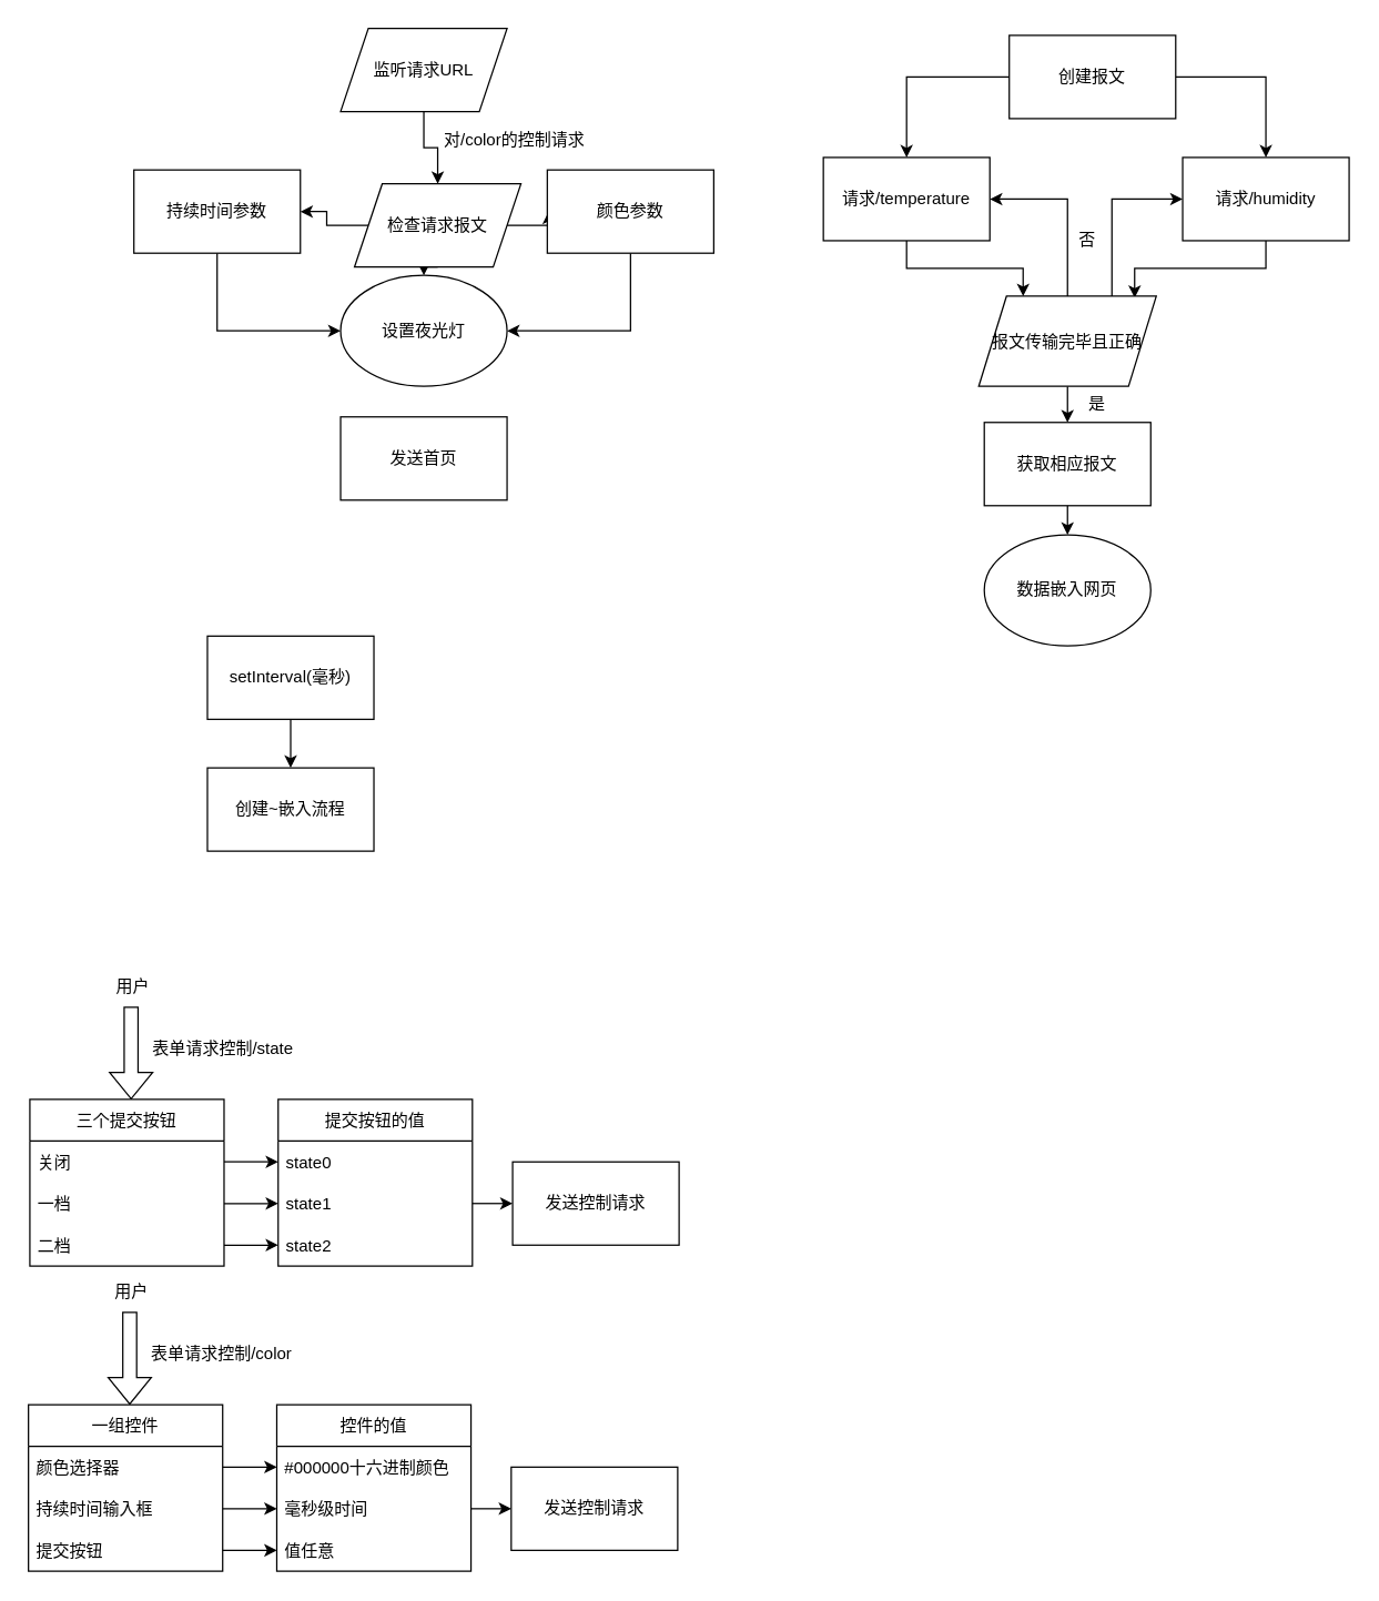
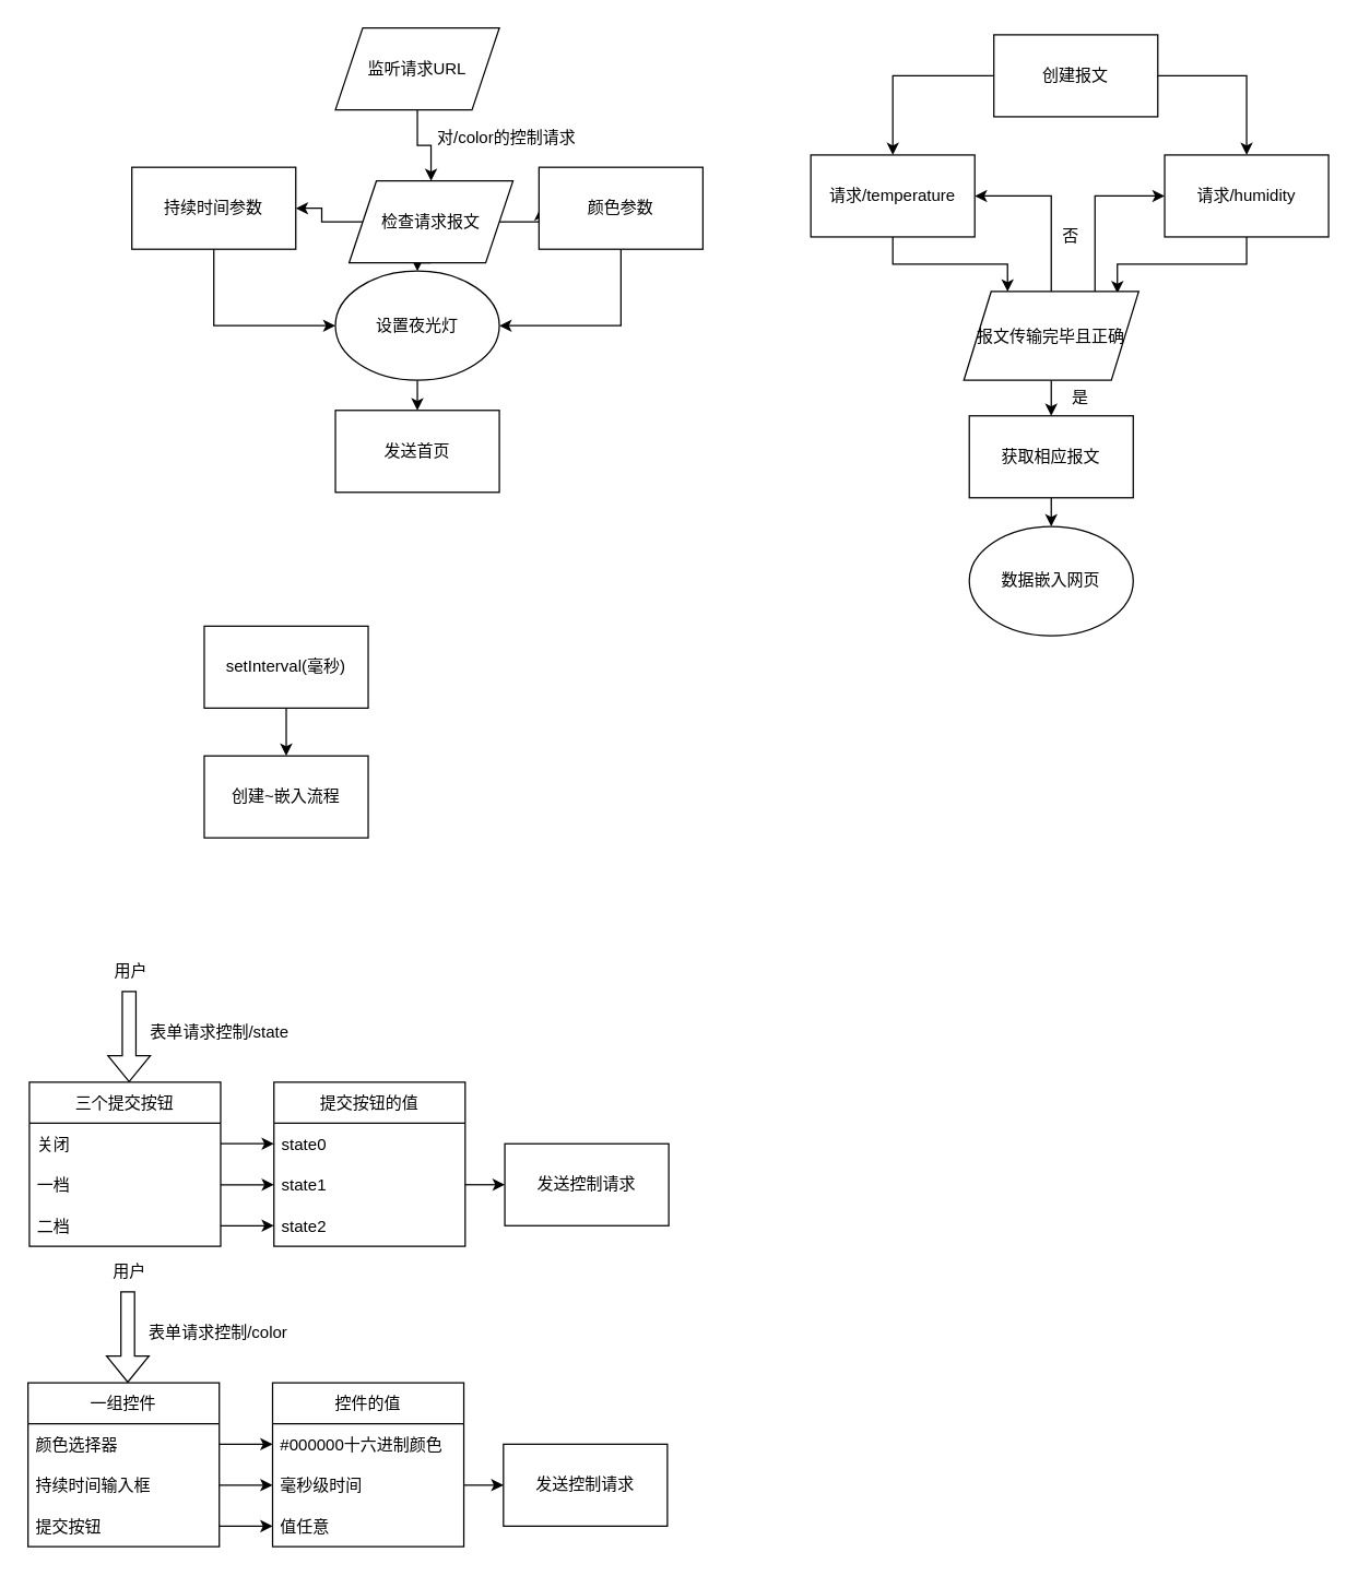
  <mxCell id="0" />
  <mxCell id="1" parent="0" />
  <mxCell id="2" value="" style="edgeStyle=orthogonalEdgeStyle;rounded=0;orthogonalLoop=1;jettySize=auto;html=1;" edge="1" parent="1" source="3" target="7"><mxGeometry relative="1" as="geometry" /></mxCell>
  <mxCell id="3" value="监听请求URL" style="shape=parallelogram;perimeter=parallelogramPerimeter;whiteSpace=wrap;html=1;fixedSize=1;" vertex="1" parent="1"><mxGeometry x="245" y="20" width="120" height="60" as="geometry" /></mxCell>
  <mxCell id="4" value="" style="edgeStyle=orthogonalEdgeStyle;rounded=0;orthogonalLoop=1;jettySize=auto;html=1;" edge="1" parent="1" source="7" target="10"><mxGeometry relative="1" as="geometry" /></mxCell>
  <mxCell id="5" value="" style="edgeStyle=orthogonalEdgeStyle;rounded=0;orthogonalLoop=1;jettySize=auto;html=1;" edge="1" parent="1" source="7" target="12"><mxGeometry relative="1" as="geometry" /></mxCell>
  <mxCell id="6" style="edgeStyle=orthogonalEdgeStyle;rounded=0;orthogonalLoop=1;jettySize=auto;html=1;exitX=0.5;exitY=1;exitDx=0;exitDy=0;entryX=0.5;entryY=0;entryDx=0;entryDy=0;" edge="1" parent="1" source="7" target="14"><mxGeometry relative="1" as="geometry" /></mxCell>
  <mxCell id="7" value="检查请求报文" style="shape=parallelogram;perimeter=parallelogramPerimeter;whiteSpace=wrap;html=1;fixedSize=1;" vertex="1" parent="1"><mxGeometry x="255" y="132" width="120" height="60" as="geometry" /></mxCell>
  <mxCell id="8" value="对/color的控制请求" style="text;html=1;align=center;verticalAlign=middle;resizable=0;points=[];autosize=1;strokeColor=none;fillColor=none;" vertex="1" parent="1"><mxGeometry x="314" y="92" width="112" height="18" as="geometry" /></mxCell>
  <mxCell id="9" style="edgeStyle=orthogonalEdgeStyle;rounded=0;orthogonalLoop=1;jettySize=auto;html=1;exitX=0.5;exitY=1;exitDx=0;exitDy=0;entryX=1;entryY=0.5;entryDx=0;entryDy=0;" edge="1" parent="1" source="10" target="14"><mxGeometry relative="1" as="geometry" /></mxCell>
  <mxCell id="10" value="颜色参数" style="whiteSpace=wrap;html=1;" vertex="1" parent="1"><mxGeometry x="394" y="122" width="120" height="60" as="geometry" /></mxCell>
  <mxCell id="11" style="edgeStyle=orthogonalEdgeStyle;rounded=0;orthogonalLoop=1;jettySize=auto;html=1;exitX=0.5;exitY=1;exitDx=0;exitDy=0;entryX=0;entryY=0.5;entryDx=0;entryDy=0;" edge="1" parent="1" source="12" target="14"><mxGeometry relative="1" as="geometry" /></mxCell>
  <mxCell id="12" value="持续时间参数" style="whiteSpace=wrap;html=1;" vertex="1" parent="1"><mxGeometry x="96" y="122" width="120" height="60" as="geometry" /></mxCell>
+ <mxCell id="13" value="" style="edgeStyle=orthogonalEdgeStyle;rounded=0;orthogonalLoop=1;jettySize=auto;html=1;" edge="1" parent="1" source="14" target="15"><mxGeometry relative="1" as="geometry" /></mxCell>
  <mxCell id="14" value="设置夜光灯" style="ellipse;whiteSpace=wrap;html=1;" vertex="1" parent="1"><mxGeometry x="245" y="198" width="120" height="80" as="geometry" /></mxCell>
  <mxCell id="15" value="发送首页" style="whiteSpace=wrap;html=1;" vertex="1" parent="1"><mxGeometry x="245" y="300" width="120" height="60" as="geometry" /></mxCell>
  <mxCell id="16" style="edgeStyle=orthogonalEdgeStyle;rounded=0;orthogonalLoop=1;jettySize=auto;html=1;exitX=0;exitY=0.5;exitDx=0;exitDy=0;entryX=0.5;entryY=0;entryDx=0;entryDy=0;" edge="1" parent="1" source="18" target="22"><mxGeometry relative="1" as="geometry" /></mxCell>
  <mxCell id="17" style="edgeStyle=orthogonalEdgeStyle;rounded=0;orthogonalLoop=1;jettySize=auto;html=1;exitX=1;exitY=0.5;exitDx=0;exitDy=0;entryX=0.5;entryY=0;entryDx=0;entryDy=0;" edge="1" parent="1" source="18" target="20"><mxGeometry relative="1" as="geometry" /></mxCell>
  <mxCell id="18" value="创建报文" style="rounded=0;whiteSpace=wrap;html=1;" vertex="1" parent="1"><mxGeometry x="727" y="25" width="120" height="60" as="geometry" /></mxCell>
  <mxCell id="19" style="edgeStyle=orthogonalEdgeStyle;rounded=0;orthogonalLoop=1;jettySize=auto;html=1;exitX=0.5;exitY=1;exitDx=0;exitDy=0;entryX=0.878;entryY=0.018;entryDx=0;entryDy=0;entryPerimeter=0;" edge="1" parent="1" source="20" target="26"><mxGeometry relative="1" as="geometry" /></mxCell>
  <mxCell id="20" value="请求/humidity" style="rounded=0;whiteSpace=wrap;html=1;" vertex="1" parent="1"><mxGeometry x="852" y="113" width="120" height="60" as="geometry" /></mxCell>
  <mxCell id="21" style="edgeStyle=orthogonalEdgeStyle;rounded=0;orthogonalLoop=1;jettySize=auto;html=1;exitX=0.5;exitY=1;exitDx=0;exitDy=0;entryX=0.25;entryY=0;entryDx=0;entryDy=0;" edge="1" parent="1" source="22" target="26"><mxGeometry relative="1" as="geometry" /></mxCell>
  <mxCell id="22" value="请求/temperature" style="rounded=0;whiteSpace=wrap;html=1;" vertex="1" parent="1"><mxGeometry x="593" y="113" width="120" height="60" as="geometry" /></mxCell>
  <mxCell id="23" style="edgeStyle=orthogonalEdgeStyle;rounded=0;orthogonalLoop=1;jettySize=auto;html=1;exitX=0.5;exitY=0;exitDx=0;exitDy=0;entryX=1;entryY=0.5;entryDx=0;entryDy=0;" edge="1" parent="1" source="26" target="22"><mxGeometry relative="1" as="geometry" /></mxCell>
  <mxCell id="24" style="edgeStyle=orthogonalEdgeStyle;rounded=0;orthogonalLoop=1;jettySize=auto;html=1;exitX=0.75;exitY=0;exitDx=0;exitDy=0;entryX=0;entryY=0.5;entryDx=0;entryDy=0;" edge="1" parent="1" source="26" target="20"><mxGeometry relative="1" as="geometry" /></mxCell>
  <mxCell id="25" value="" style="edgeStyle=orthogonalEdgeStyle;rounded=0;orthogonalLoop=1;jettySize=auto;html=1;" edge="1" parent="1" source="26" target="29"><mxGeometry relative="1" as="geometry" /></mxCell>
  <mxCell id="26" value="报文传输完毕且正确" style="shape=parallelogram;perimeter=parallelogramPerimeter;whiteSpace=wrap;html=1;fixedSize=1;" vertex="1" parent="1"><mxGeometry x="705" y="213" width="128" height="65" as="geometry" /></mxCell>
  <mxCell id="27" value="否" style="text;html=1;align=center;verticalAlign=middle;resizable=0;points=[];autosize=1;strokeColor=none;fillColor=none;" vertex="1" parent="1"><mxGeometry x="772" y="164" width="22" height="18" as="geometry" /></mxCell>
  <mxCell id="28" style="edgeStyle=orthogonalEdgeStyle;rounded=0;orthogonalLoop=1;jettySize=auto;html=1;exitX=0.5;exitY=1;exitDx=0;exitDy=0;entryX=0.5;entryY=0;entryDx=0;entryDy=0;" edge="1" parent="1" source="29" target="31"><mxGeometry relative="1" as="geometry" /></mxCell>
  <mxCell id="29" value="获取相应报文" style="whiteSpace=wrap;html=1;" vertex="1" parent="1"><mxGeometry x="709" y="304" width="120" height="60" as="geometry" /></mxCell>
  <mxCell id="30" value="是" style="text;html=1;align=center;verticalAlign=middle;resizable=0;points=[];autosize=1;strokeColor=none;fillColor=none;" vertex="1" parent="1"><mxGeometry x="779" y="282" width="22" height="18" as="geometry" /></mxCell>
  <mxCell id="31" value="数据嵌入网页" style="ellipse;whiteSpace=wrap;html=1;" vertex="1" parent="1"><mxGeometry x="709" y="385" width="120" height="80" as="geometry" /></mxCell>
  <mxCell id="32" value="" style="edgeStyle=orthogonalEdgeStyle;rounded=0;orthogonalLoop=1;jettySize=auto;html=1;" edge="1" parent="1" source="33" target="34"><mxGeometry relative="1" as="geometry" /></mxCell>
  <mxCell id="33" value="setInterval(毫秒)" style="rounded=0;whiteSpace=wrap;html=1;" vertex="1" parent="1"><mxGeometry x="149" y="458" width="120" height="60" as="geometry" /></mxCell>
  <mxCell id="34" value="创建~嵌入流程" style="whiteSpace=wrap;html=1;rounded=0;" vertex="1" parent="1"><mxGeometry x="149" y="553" width="120" height="60" as="geometry" /></mxCell>
  <mxCell id="35" value="" style="shape=flexArrow;endArrow=classic;html=1;rounded=0;" edge="1" parent="1"><mxGeometry width="50" height="50" relative="1" as="geometry"><mxPoint x="94" y="725" as="sourcePoint" /><mxPoint x="94" y="792" as="targetPoint" /></mxGeometry></mxCell>
  <mxCell id="36" value="用户" style="text;html=1;align=center;verticalAlign=middle;resizable=0;points=[];autosize=1;strokeColor=none;fillColor=none;" vertex="1" parent="1"><mxGeometry x="78" y="702" width="34" height="18" as="geometry" /></mxCell>
  <mxCell id="37" value="表单请求控制/state" style="text;html=1;align=center;verticalAlign=middle;resizable=0;points=[];autosize=1;strokeColor=none;fillColor=none;" vertex="1" parent="1"><mxGeometry x="104" y="747" width="112" height="18" as="geometry" /></mxCell>
  <mxCell id="38" value="三个提交按钮" style="swimlane;fontStyle=0;childLayout=stackLayout;horizontal=1;startSize=30;horizontalStack=0;resizeParent=1;resizeParentMax=0;resizeLast=0;collapsible=1;marginBottom=0;" vertex="1" parent="1"><mxGeometry x="21" y="792" width="140" height="120" as="geometry" /></mxCell>
  <mxCell id="39" value="关闭" style="text;strokeColor=none;fillColor=none;align=left;verticalAlign=middle;spacingLeft=4;spacingRight=4;overflow=hidden;points=[[0,0.5],[1,0.5]];portConstraint=eastwest;rotatable=0;" vertex="1" parent="38"><mxGeometry y="30" width="140" height="30" as="geometry" /></mxCell>
  <mxCell id="40" value="一档" style="text;strokeColor=none;fillColor=none;align=left;verticalAlign=middle;spacingLeft=4;spacingRight=4;overflow=hidden;points=[[0,0.5],[1,0.5]];portConstraint=eastwest;rotatable=0;" vertex="1" parent="38"><mxGeometry y="60" width="140" height="30" as="geometry" /></mxCell>
  <mxCell id="41" value="二档" style="text;strokeColor=none;fillColor=none;align=left;verticalAlign=middle;spacingLeft=4;spacingRight=4;overflow=hidden;points=[[0,0.5],[1,0.5]];portConstraint=eastwest;rotatable=0;" vertex="1" parent="38"><mxGeometry y="90" width="140" height="30" as="geometry" /></mxCell>
  <mxCell id="42" value="提交按钮的值" style="swimlane;fontStyle=0;childLayout=stackLayout;horizontal=1;startSize=30;horizontalStack=0;resizeParent=1;resizeParentMax=0;resizeLast=0;collapsible=1;marginBottom=0;" vertex="1" parent="1"><mxGeometry x="200" y="792" width="140" height="120" as="geometry" /></mxCell>
  <mxCell id="43" value="state0    " style="text;strokeColor=none;fillColor=none;align=left;verticalAlign=middle;spacingLeft=4;spacingRight=4;overflow=hidden;points=[[0,0.5],[1,0.5]];portConstraint=eastwest;rotatable=0;" vertex="1" parent="42"><mxGeometry y="30" width="140" height="30" as="geometry" /></mxCell>
  <mxCell id="44" value="state1" style="text;strokeColor=none;fillColor=none;align=left;verticalAlign=middle;spacingLeft=4;spacingRight=4;overflow=hidden;points=[[0,0.5],[1,0.5]];portConstraint=eastwest;rotatable=0;" vertex="1" parent="42"><mxGeometry y="60" width="140" height="30" as="geometry" /></mxCell>
  <mxCell id="45" value="state2" style="text;strokeColor=none;fillColor=none;align=left;verticalAlign=middle;spacingLeft=4;spacingRight=4;overflow=hidden;points=[[0,0.5],[1,0.5]];portConstraint=eastwest;rotatable=0;" vertex="1" parent="42"><mxGeometry y="90" width="140" height="30" as="geometry" /></mxCell>
  <mxCell id="46" value="发送控制请求" style="rounded=0;whiteSpace=wrap;html=1;" vertex="1" parent="1"><mxGeometry x="369" y="837" width="120" height="60" as="geometry" /></mxCell>
  <mxCell id="47" style="edgeStyle=orthogonalEdgeStyle;rounded=0;orthogonalLoop=1;jettySize=auto;html=1;exitX=1;exitY=0.5;exitDx=0;exitDy=0;entryX=0;entryY=0.5;entryDx=0;entryDy=0;" edge="1" parent="1" source="44" target="46"><mxGeometry relative="1" as="geometry" /></mxCell>
  <mxCell id="48" style="edgeStyle=orthogonalEdgeStyle;rounded=0;orthogonalLoop=1;jettySize=auto;html=1;exitX=1;exitY=0.5;exitDx=0;exitDy=0;entryX=0;entryY=0.5;entryDx=0;entryDy=0;" edge="1" parent="1" source="39" target="43"><mxGeometry relative="1" as="geometry" /></mxCell>
  <mxCell id="49" style="edgeStyle=orthogonalEdgeStyle;rounded=0;orthogonalLoop=1;jettySize=auto;html=1;exitX=1;exitY=0.5;exitDx=0;exitDy=0;entryX=0;entryY=0.5;entryDx=0;entryDy=0;" edge="1" parent="1" source="40" target="44"><mxGeometry relative="1" as="geometry" /></mxCell>
  <mxCell id="50" style="edgeStyle=orthogonalEdgeStyle;rounded=0;orthogonalLoop=1;jettySize=auto;html=1;exitX=1;exitY=0.5;exitDx=0;exitDy=0;entryX=0;entryY=0.5;entryDx=0;entryDy=0;" edge="1" parent="1" source="41" target="45"><mxGeometry relative="1" as="geometry" /></mxCell>
  <mxCell id="51" value="" style="shape=flexArrow;endArrow=classic;html=1;rounded=0;" edge="1" parent="1"><mxGeometry width="50" height="50" relative="1" as="geometry"><mxPoint x="93" y="945" as="sourcePoint" /><mxPoint x="93" y="1012" as="targetPoint" /></mxGeometry></mxCell>
  <mxCell id="52" value="用户" style="text;html=1;align=center;verticalAlign=middle;resizable=0;points=[];autosize=1;strokeColor=none;fillColor=none;" vertex="1" parent="1"><mxGeometry x="77" y="922" width="34" height="18" as="geometry" /></mxCell>
  <mxCell id="53" value="表单请求控制/color" style="text;html=1;align=center;verticalAlign=middle;resizable=0;points=[];autosize=1;strokeColor=none;fillColor=none;" vertex="1" parent="1"><mxGeometry x="103" y="967" width="112" height="18" as="geometry" /></mxCell>
  <mxCell id="54" value="一组控件" style="swimlane;fontStyle=0;childLayout=stackLayout;horizontal=1;startSize=30;horizontalStack=0;resizeParent=1;resizeParentMax=0;resizeLast=0;collapsible=1;marginBottom=0;" vertex="1" parent="1"><mxGeometry x="20" y="1012" width="140" height="120" as="geometry" /></mxCell>
  <mxCell id="55" value="颜色选择器" style="text;strokeColor=none;fillColor=none;align=left;verticalAlign=middle;spacingLeft=4;spacingRight=4;overflow=hidden;points=[[0,0.5],[1,0.5]];portConstraint=eastwest;rotatable=0;" vertex="1" parent="54"><mxGeometry y="30" width="140" height="30" as="geometry" /></mxCell>
  <mxCell id="56" value="持续时间输入框" style="text;strokeColor=none;fillColor=none;align=left;verticalAlign=middle;spacingLeft=4;spacingRight=4;overflow=hidden;points=[[0,0.5],[1,0.5]];portConstraint=eastwest;rotatable=0;" vertex="1" parent="54"><mxGeometry y="60" width="140" height="30" as="geometry" /></mxCell>
  <mxCell id="57" value="提交按钮" style="text;strokeColor=none;fillColor=none;align=left;verticalAlign=middle;spacingLeft=4;spacingRight=4;overflow=hidden;points=[[0,0.5],[1,0.5]];portConstraint=eastwest;rotatable=0;" vertex="1" parent="54"><mxGeometry y="90" width="140" height="30" as="geometry" /></mxCell>
  <mxCell id="58" value="控件的值" style="swimlane;fontStyle=0;childLayout=stackLayout;horizontal=1;startSize=30;horizontalStack=0;resizeParent=1;resizeParentMax=0;resizeLast=0;collapsible=1;marginBottom=0;" vertex="1" parent="1"><mxGeometry x="199" y="1012" width="140" height="120" as="geometry" /></mxCell>
  <mxCell id="59" value="#000000十六进制颜色" style="text;strokeColor=none;fillColor=none;align=left;verticalAlign=middle;spacingLeft=4;spacingRight=4;overflow=hidden;points=[[0,0.5],[1,0.5]];portConstraint=eastwest;rotatable=0;" vertex="1" parent="58"><mxGeometry y="30" width="140" height="30" as="geometry" /></mxCell>
  <mxCell id="60" value="毫秒级时间" style="text;strokeColor=none;fillColor=none;align=left;verticalAlign=middle;spacingLeft=4;spacingRight=4;overflow=hidden;points=[[0,0.5],[1,0.5]];portConstraint=eastwest;rotatable=0;" vertex="1" parent="58"><mxGeometry y="60" width="140" height="30" as="geometry" /></mxCell>
  <mxCell id="61" value="值任意" style="text;strokeColor=none;fillColor=none;align=left;verticalAlign=middle;spacingLeft=4;spacingRight=4;overflow=hidden;points=[[0,0.5],[1,0.5]];portConstraint=eastwest;rotatable=0;" vertex="1" parent="58"><mxGeometry y="90" width="140" height="30" as="geometry" /></mxCell>
  <mxCell id="62" value="发送控制请求" style="rounded=0;whiteSpace=wrap;html=1;" vertex="1" parent="1"><mxGeometry x="368" y="1057" width="120" height="60" as="geometry" /></mxCell>
  <mxCell id="63" style="edgeStyle=orthogonalEdgeStyle;rounded=0;orthogonalLoop=1;jettySize=auto;html=1;exitX=1;exitY=0.5;exitDx=0;exitDy=0;entryX=0;entryY=0.5;entryDx=0;entryDy=0;" edge="1" parent="1" source="60" target="62"><mxGeometry relative="1" as="geometry" /></mxCell>
  <mxCell id="64" style="edgeStyle=orthogonalEdgeStyle;rounded=0;orthogonalLoop=1;jettySize=auto;html=1;exitX=1;exitY=0.5;exitDx=0;exitDy=0;entryX=0;entryY=0.5;entryDx=0;entryDy=0;" edge="1" parent="1" source="55" target="59"><mxGeometry relative="1" as="geometry" /></mxCell>
  <mxCell id="65" style="edgeStyle=orthogonalEdgeStyle;rounded=0;orthogonalLoop=1;jettySize=auto;html=1;exitX=1;exitY=0.5;exitDx=0;exitDy=0;entryX=0;entryY=0.5;entryDx=0;entryDy=0;" edge="1" parent="1" source="56" target="60"><mxGeometry relative="1" as="geometry" /></mxCell>
  <mxCell id="66" style="edgeStyle=orthogonalEdgeStyle;rounded=0;orthogonalLoop=1;jettySize=auto;html=1;exitX=1;exitY=0.5;exitDx=0;exitDy=0;entryX=0;entryY=0.5;entryDx=0;entryDy=0;" edge="1" parent="1" source="57" target="61"><mxGeometry relative="1" as="geometry" /></mxCell>
